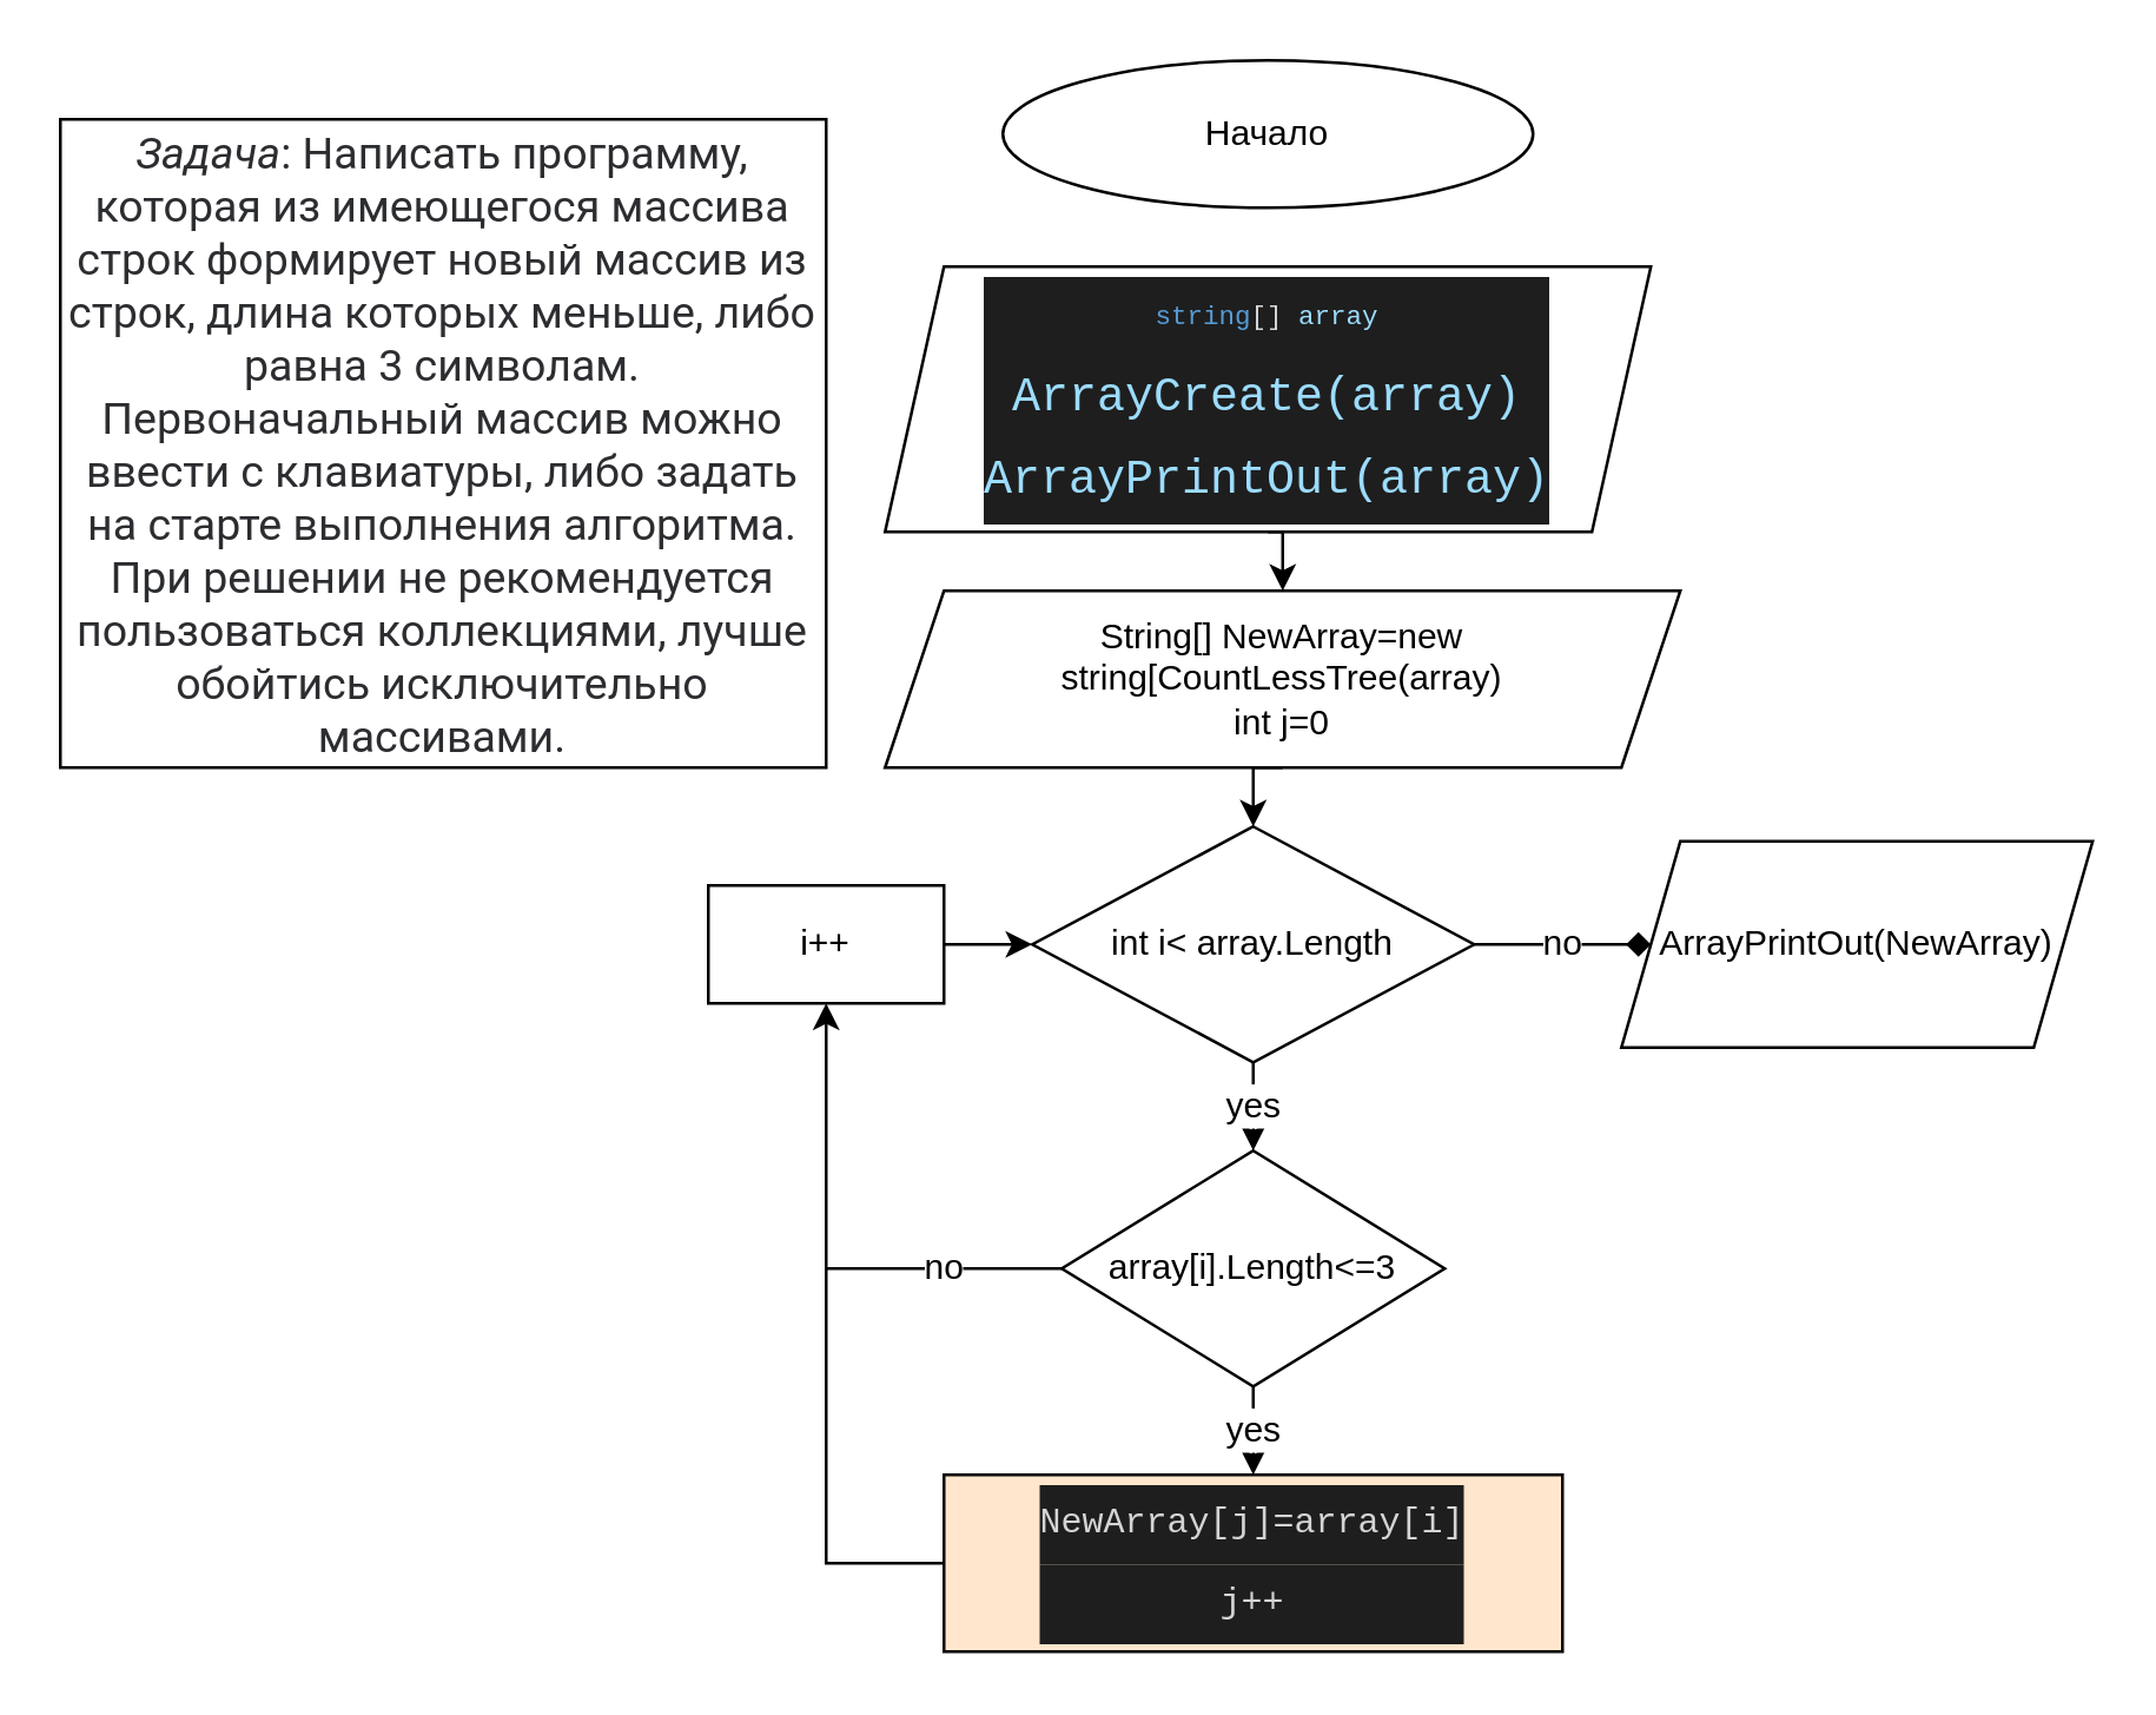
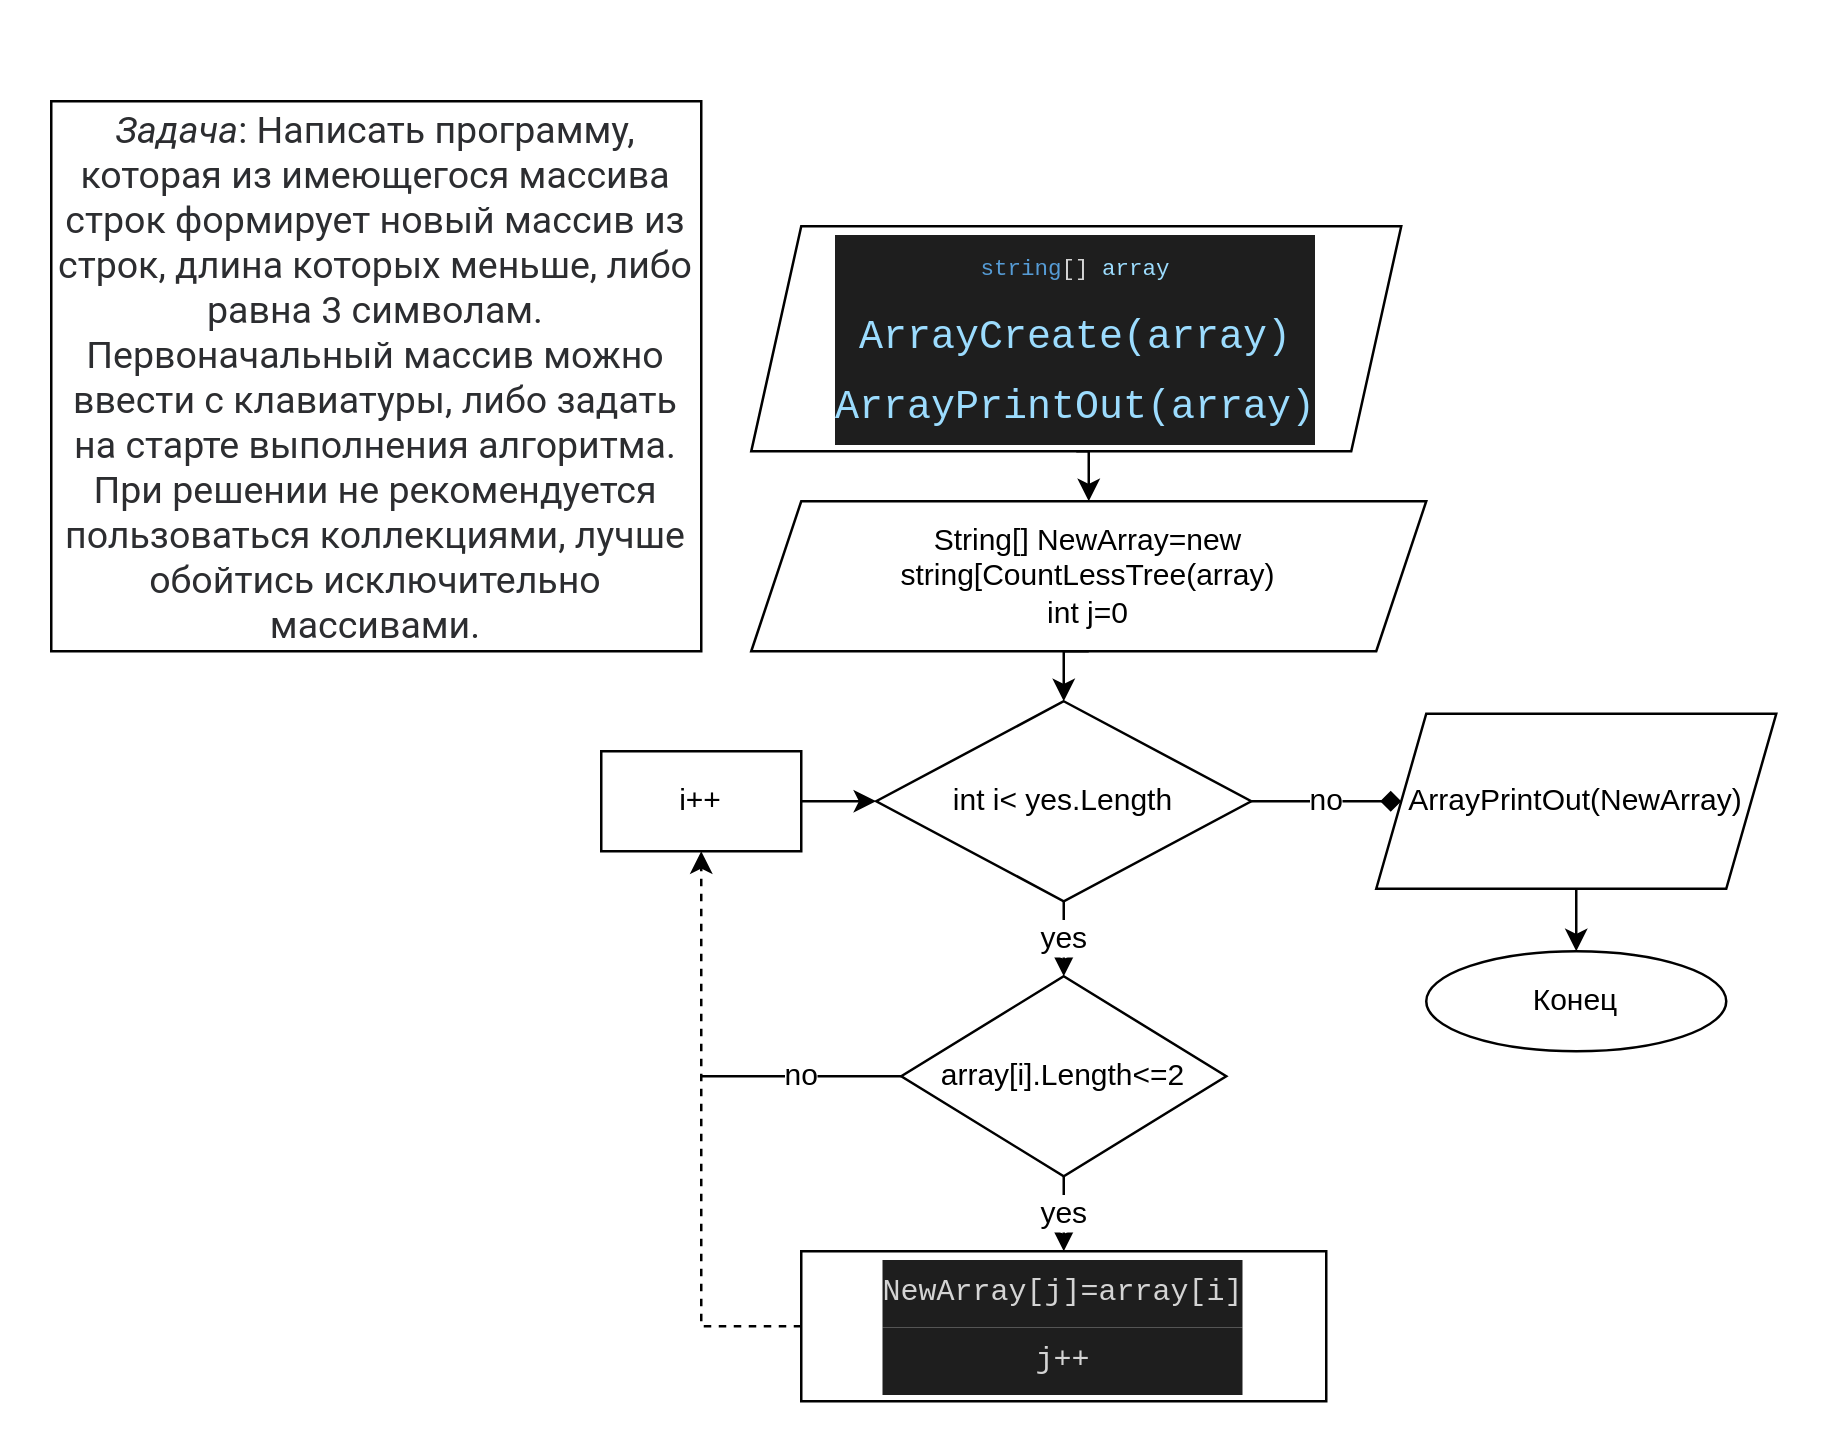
  <mxCell id="0" />
  <mxCell id="1" parent="0" />
- <mxCell id="2" value="Начало" style="ellipse;whiteSpace=wrap;html=1;" parent="1" vertex="1"><mxGeometry x="340" y="20" width="180" height="50" as="geometry" /></mxCell>
  <mxCell id="3" style="edgeStyle=orthogonalEdgeStyle;rounded=0;orthogonalLoop=1;jettySize=auto;html=1;exitX=0.5;exitY=1;exitDx=0;exitDy=0;entryX=0.5;entryY=0;entryDx=0;entryDy=0;fontSize=12;" edge="1" parent="1" source="4" target="6"><mxGeometry relative="1" as="geometry" /></mxCell>
  <mxCell id="4" value="&lt;div style=&quot;color: rgb(212, 212, 212); background-color: rgb(30, 30, 30); font-family: Consolas, &amp;quot;Courier New&amp;quot;, monospace; line-height: 27px;&quot;&gt;&lt;font style=&quot;font-size: 9px;&quot;&gt;&lt;span style=&quot;color: rgb(86, 156, 214);&quot;&gt;string&lt;/span&gt;[] &lt;span style=&quot;color: rgb(156, 220, 254);&quot;&gt;array&lt;/span&gt; &lt;/font&gt;&lt;/div&gt;&lt;div style=&quot;color: rgb(212, 212, 212); background-color: rgb(30, 30, 30); font-family: Consolas, &amp;quot;Courier New&amp;quot;, monospace; line-height: 27px;&quot;&gt;&lt;span style=&quot;color: #9cdcfe;&quot;&gt;&lt;font size=&quot;3&quot;&gt;ArrayCreate(array)&lt;/font&gt;&lt;/span&gt;&lt;/div&gt;&lt;div style=&quot;color: rgb(212, 212, 212); background-color: rgb(30, 30, 30); font-family: Consolas, &amp;quot;Courier New&amp;quot;, monospace; line-height: 27px;&quot;&gt;&lt;span style=&quot;color: rgb(156, 220, 254);&quot;&gt;&lt;font size=&quot;3&quot;&gt;ArrayPrintOut(array)&lt;/font&gt;&lt;/span&gt;&lt;/div&gt;" style="shape=parallelogram;perimeter=parallelogramPerimeter;whiteSpace=wrap;html=1;fixedSize=1;" vertex="1" parent="1"><mxGeometry x="300" y="90" width="260" height="90" as="geometry" /></mxCell>
  <mxCell id="5" style="edgeStyle=orthogonalEdgeStyle;rounded=0;orthogonalLoop=1;jettySize=auto;html=1;exitX=0.5;exitY=1;exitDx=0;exitDy=0;entryX=0.5;entryY=0;entryDx=0;entryDy=0;fontSize=12;" edge="1" parent="1" source="6" target="8"><mxGeometry relative="1" as="geometry" /></mxCell>
  <mxCell id="6" value="&lt;font style=&quot;font-size: 12px;&quot;&gt;String[] NewArray=new string[CountLessTree(array)&lt;br&gt;int j=0&lt;br&gt;&lt;/font&gt;" style="shape=parallelogram;perimeter=parallelogramPerimeter;whiteSpace=wrap;html=1;fixedSize=1;fontSize=9;" vertex="1" parent="1"><mxGeometry x="300" y="200" width="270" height="60" as="geometry" /></mxCell>
  <mxCell id="7" value="no" style="edgeStyle=orthogonalEdgeStyle;rounded=0;orthogonalLoop=1;jettySize=auto;html=1;exitX=1;exitY=0.5;exitDx=0;exitDy=0;entryX=0;entryY=0.5;entryDx=0;entryDy=0;fontSize=12;endArrow=diamond;" edge="1" parent="1" source="8" target="18"><mxGeometry relative="1" as="geometry" /></mxCell>
- <mxCell id="8" value="int i&amp;lt; array.Length" style="rhombus;whiteSpace=wrap;html=1;fontSize=12;" vertex="1" parent="1"><mxGeometry x="350" y="280" width="150" height="80" as="geometry" /></mxCell>
- <mxCell id="9" value="array[i].Length&amp;lt;=3" style="rhombus;whiteSpace=wrap;html=1;fontSize=12;" vertex="1" parent="1"><mxGeometry x="360" y="390" width="130" height="80" as="geometry" /></mxCell>
+ <mxCell id="8" value="int i&amp;lt; yes.Length" style="rhombus;whiteSpace=wrap;html=1;fontSize=12;" vertex="1" parent="1"><mxGeometry x="350" y="280" width="150" height="80" as="geometry" /></mxCell>
+ <mxCell id="9" value="array[i].Length&amp;lt;=2" style="rhombus;whiteSpace=wrap;html=1;fontSize=12;" vertex="1" parent="1"><mxGeometry x="360" y="390" width="130" height="80" as="geometry" /></mxCell>
  <mxCell id="10" value="i++" style="rounded=0;whiteSpace=wrap;html=1;fontSize=12;" vertex="1" parent="1"><mxGeometry x="240" y="300" width="80" height="40" as="geometry" /></mxCell>
  <mxCell id="11" value="yes" style="endArrow=classic;html=1;rounded=0;fontSize=12;exitX=0.5;exitY=1;exitDx=0;exitDy=0;" edge="1" parent="1" source="8" target="9"><mxGeometry width="50" height="50" relative="1" as="geometry"><mxPoint x="420" y="360" as="sourcePoint" /><mxPoint x="470" y="310" as="targetPoint" /><Array as="points"><mxPoint x="425" y="370" /></Array></mxGeometry></mxCell>
  <mxCell id="12" value="yes" style="endArrow=classic;html=1;rounded=0;fontSize=12;exitX=0.5;exitY=1;exitDx=0;exitDy=0;" edge="1" parent="1" source="9"><mxGeometry width="50" height="50" relative="1" as="geometry"><mxPoint x="420" y="360" as="sourcePoint" /><mxPoint x="425" y="500" as="targetPoint" /></mxGeometry></mxCell>
- <mxCell id="13" style="edgeStyle=orthogonalEdgeStyle;rounded=0;orthogonalLoop=1;jettySize=auto;html=1;exitX=0;exitY=0.5;exitDx=0;exitDy=0;fontSize=12;entryX=0.5;entryY=1;entryDx=0;entryDy=0;" edge="1" parent="1" source="14" target="10"><mxGeometry relative="1" as="geometry"><mxPoint x="300" y="430" as="targetPoint" /></mxGeometry></mxCell>
- <mxCell id="14" value="&lt;div style=&quot;color: rgb(212, 212, 212); background-color: rgb(30, 30, 30); font-family: Consolas, &amp;quot;Courier New&amp;quot;, monospace; line-height: 27px;&quot;&gt;&lt;font style=&quot;font-size: 12px;&quot;&gt;NewArray[j]=array[i]&lt;/font&gt;&lt;/div&gt;&lt;div style=&quot;color: rgb(212, 212, 212); background-color: rgb(30, 30, 30); font-family: Consolas, &amp;quot;Courier New&amp;quot;, monospace; line-height: 27px;&quot;&gt;&lt;font style=&quot;font-size: 12px;&quot;&gt;j++&lt;/font&gt;&lt;/div&gt;" style="rounded=0;whiteSpace=wrap;html=1;fontSize=12;fillColor=#ffe6cc;" vertex="1" parent="1"><mxGeometry x="320" y="500" width="210" height="60" as="geometry" /></mxCell>
+ <mxCell id="13" style="edgeStyle=orthogonalEdgeStyle;rounded=0;orthogonalLoop=1;jettySize=auto;html=1;exitX=0;exitY=0.5;exitDx=0;exitDy=0;fontSize=12;entryX=0.5;entryY=1;entryDx=0;entryDy=0;dashed=1;" edge="1" parent="1" source="14" target="10"><mxGeometry relative="1" as="geometry"><mxPoint x="300" y="430" as="targetPoint" /></mxGeometry></mxCell>
+ <mxCell id="14" value="&lt;div style=&quot;color: rgb(212, 212, 212); background-color: rgb(30, 30, 30); font-family: Consolas, &amp;quot;Courier New&amp;quot;, monospace; line-height: 27px;&quot;&gt;&lt;font style=&quot;font-size: 12px;&quot;&gt;NewArray[j]=array[i]&lt;/font&gt;&lt;/div&gt;&lt;div style=&quot;color: rgb(212, 212, 212); background-color: rgb(30, 30, 30); font-family: Consolas, &amp;quot;Courier New&amp;quot;, monospace; line-height: 27px;&quot;&gt;&lt;font style=&quot;font-size: 12px;&quot;&gt;j++&lt;/font&gt;&lt;/div&gt;" style="rounded=0;whiteSpace=wrap;html=1;fontSize=12;" vertex="1" parent="1"><mxGeometry x="320" y="500" width="210" height="60" as="geometry" /></mxCell>
  <mxCell id="15" value="no" style="endArrow=none;html=1;rounded=0;fontSize=12;exitX=0;exitY=0.5;exitDx=0;exitDy=0;" edge="1" parent="1" source="9"><mxGeometry width="50" height="50" relative="1" as="geometry"><mxPoint x="420" y="400" as="sourcePoint" /><mxPoint x="280" y="430" as="targetPoint" /></mxGeometry></mxCell>
  <mxCell id="16" value="" style="endArrow=classic;html=1;rounded=0;fontSize=12;exitX=1;exitY=0.5;exitDx=0;exitDy=0;entryX=0;entryY=0.5;entryDx=0;entryDy=0;" edge="1" parent="1" source="10" target="8"><mxGeometry width="50" height="50" relative="1" as="geometry"><mxPoint x="420" y="400" as="sourcePoint" /><mxPoint x="470" y="350" as="targetPoint" /></mxGeometry></mxCell>
+ <mxCell id="17" style="edgeStyle=orthogonalEdgeStyle;rounded=0;orthogonalLoop=1;jettySize=auto;html=1;exitX=0.5;exitY=1;exitDx=0;exitDy=0;fontSize=12;" edge="1" parent="1" source="18" target="19"><mxGeometry relative="1" as="geometry"><mxPoint x="630" y="390" as="targetPoint" /></mxGeometry></mxCell>
  <mxCell id="18" value="ArrayPrintOut(NewArray)" style="shape=parallelogram;perimeter=parallelogramPerimeter;whiteSpace=wrap;html=1;fixedSize=1;fontSize=12;" vertex="1" parent="1"><mxGeometry x="550" y="285" width="160" height="70" as="geometry" /></mxCell>
+ <mxCell id="19" value="Конец" style="ellipse;whiteSpace=wrap;html=1;fontSize=12;" vertex="1" parent="1"><mxGeometry x="570" y="380" width="120" height="40" as="geometry" /></mxCell>
  <mxCell id="20" value="&lt;em style=&quot;box-sizing: border-box; color: rgb(44, 45, 48); font-family: Roboto, &amp;quot;San Francisco&amp;quot;, &amp;quot;Helvetica Neue&amp;quot;, Helvetica, Arial; font-size: 15px; text-align: start; background-color: rgb(255, 255, 255);&quot;&gt;Задача&lt;/em&gt;&lt;span style=&quot;color: rgb(44, 45, 48); font-family: Roboto, &amp;quot;San Francisco&amp;quot;, &amp;quot;Helvetica Neue&amp;quot;, Helvetica, Arial; font-size: 15px; text-align: start; background-color: rgb(255, 255, 255);&quot;&gt;: Написать программу, которая из имеющегося массива строк формирует новый массив из строк, длина которых меньше, либо равна 3 символам. Первоначальный массив можно ввести с клавиатуры, либо задать на старте выполнения алгоритма. При решении не рекомендуется пользоваться коллекциями, лучше обойтись исключительно массивами.&lt;/span&gt;" style="whiteSpace=wrap;html=1;fontSize=12;" vertex="1" parent="1"><mxGeometry y="40" width="260" height="220" as="geometry" x="20" /></mxCell>
